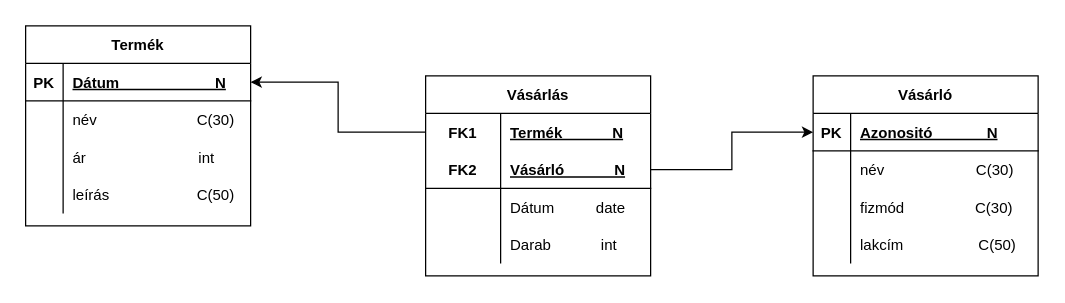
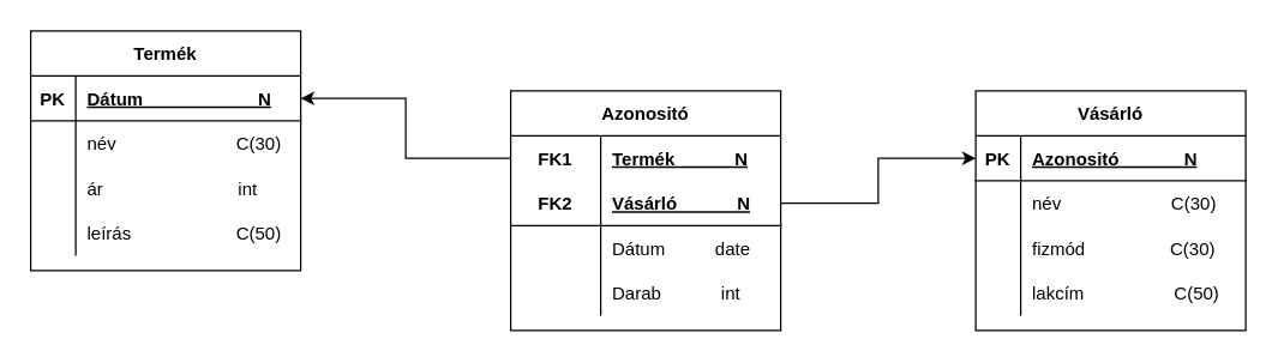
  <mxCell id="0" />
  <mxCell id="1" parent="0" />
  <mxCell id="2" value="Termék" style="shape=table;startSize=30;container=1;collapsible=1;childLayout=tableLayout;fixedRows=1;rowLines=0;fontStyle=1;align=center;resizeLast=1;" vertex="1" parent="1"><mxGeometry x="20" y="20" width="180" height="160" as="geometry" /></mxCell>
  <mxCell id="3" value="" style="shape=tableRow;horizontal=0;startSize=0;swimlaneHead=0;swimlaneBody=0;fillColor=none;collapsible=0;dropTarget=0;points=[[0,0.5],[1,0.5]];portConstraint=eastwest;top=0;left=0;right=0;bottom=1;" vertex="1" parent="2"><mxGeometry y="30" width="180" height="30" as="geometry" /></mxCell>
  <mxCell id="4" value="PK" style="shape=partialRectangle;connectable=0;fillColor=none;top=0;left=0;bottom=0;right=0;fontStyle=1;overflow=hidden;" vertex="1" parent="3"><mxGeometry width="30" height="30" as="geometry"><mxRectangle width="30" height="30" as="alternateBounds" /></mxGeometry></mxCell>
  <mxCell id="5" value="Dátum                       N" style="shape=partialRectangle;connectable=0;fillColor=none;top=0;left=0;bottom=0;right=0;align=left;spacingLeft=6;fontStyle=5;overflow=hidden;" vertex="1" parent="3"><mxGeometry x="30" width="150" height="30" as="geometry"><mxRectangle width="150" height="30" as="alternateBounds" /></mxGeometry></mxCell>
  <mxCell id="6" value="" style="shape=tableRow;horizontal=0;startSize=0;swimlaneHead=0;swimlaneBody=0;fillColor=none;collapsible=0;dropTarget=0;points=[[0,0.5],[1,0.5]];portConstraint=eastwest;top=0;left=0;right=0;bottom=0;" vertex="1" parent="2"><mxGeometry y="60" width="180" height="30" as="geometry" /></mxCell>
  <mxCell id="7" value="" style="shape=partialRectangle;connectable=0;fillColor=none;top=0;left=0;bottom=0;right=0;editable=1;overflow=hidden;" vertex="1" parent="6"><mxGeometry width="30" height="30" as="geometry"><mxRectangle width="30" height="30" as="alternateBounds" /></mxGeometry></mxCell>
  <mxCell id="8" value="név                        C(30)" style="shape=partialRectangle;connectable=0;fillColor=none;top=0;left=0;bottom=0;right=0;align=left;spacingLeft=6;overflow=hidden;" vertex="1" parent="6"><mxGeometry x="30" width="150" height="30" as="geometry"><mxRectangle width="150" height="30" as="alternateBounds" /></mxGeometry></mxCell>
  <mxCell id="9" value="" style="shape=tableRow;horizontal=0;startSize=0;swimlaneHead=0;swimlaneBody=0;fillColor=none;collapsible=0;dropTarget=0;points=[[0,0.5],[1,0.5]];portConstraint=eastwest;top=0;left=0;right=0;bottom=0;" vertex="1" parent="2"><mxGeometry y="90" width="180" height="30" as="geometry" /></mxCell>
  <mxCell id="10" value="" style="shape=partialRectangle;connectable=0;fillColor=none;top=0;left=0;bottom=0;right=0;editable=1;overflow=hidden;" vertex="1" parent="9"><mxGeometry width="30" height="30" as="geometry"><mxRectangle width="30" height="30" as="alternateBounds" /></mxGeometry></mxCell>
  <mxCell id="11" value="ár                           int" style="shape=partialRectangle;connectable=0;fillColor=none;top=0;left=0;bottom=0;right=0;align=left;spacingLeft=6;overflow=hidden;" vertex="1" parent="9"><mxGeometry x="30" width="150" height="30" as="geometry"><mxRectangle width="150" height="30" as="alternateBounds" /></mxGeometry></mxCell>
  <mxCell id="12" value="" style="shape=tableRow;horizontal=0;startSize=0;swimlaneHead=0;swimlaneBody=0;fillColor=none;collapsible=0;dropTarget=0;points=[[0,0.5],[1,0.5]];portConstraint=eastwest;top=0;left=0;right=0;bottom=0;" vertex="1" parent="2"><mxGeometry y="120" width="180" height="30" as="geometry" /></mxCell>
  <mxCell id="13" value="" style="shape=partialRectangle;connectable=0;fillColor=none;top=0;left=0;bottom=0;right=0;editable=1;overflow=hidden;" vertex="1" parent="12"><mxGeometry width="30" height="30" as="geometry"><mxRectangle width="30" height="30" as="alternateBounds" /></mxGeometry></mxCell>
  <mxCell id="14" value="leírás                     C(50)" style="shape=partialRectangle;connectable=0;fillColor=none;top=0;left=0;bottom=0;right=0;align=left;spacingLeft=6;overflow=hidden;" vertex="1" parent="12"><mxGeometry x="30" width="150" height="30" as="geometry"><mxRectangle width="150" height="30" as="alternateBounds" /></mxGeometry></mxCell>
  <mxCell id="15" value="Vásárló" style="shape=table;startSize=30;container=1;collapsible=1;childLayout=tableLayout;fixedRows=1;rowLines=0;fontStyle=1;align=center;resizeLast=1;" vertex="1" parent="1"><mxGeometry x="650" y="60" width="180" height="160" as="geometry" /></mxCell>
  <mxCell id="16" value="" style="shape=tableRow;horizontal=0;startSize=0;swimlaneHead=0;swimlaneBody=0;fillColor=none;collapsible=0;dropTarget=0;points=[[0,0.5],[1,0.5]];portConstraint=eastwest;top=0;left=0;right=0;bottom=1;" vertex="1" parent="15"><mxGeometry y="30" width="180" height="30" as="geometry" /></mxCell>
  <mxCell id="17" value="PK" style="shape=partialRectangle;connectable=0;fillColor=none;top=0;left=0;bottom=0;right=0;fontStyle=1;overflow=hidden;" vertex="1" parent="16"><mxGeometry width="30" height="30" as="geometry"><mxRectangle width="30" height="30" as="alternateBounds" /></mxGeometry></mxCell>
  <mxCell id="18" value="Azonositó             N" style="shape=partialRectangle;connectable=0;fillColor=none;top=0;left=0;bottom=0;right=0;align=left;spacingLeft=6;fontStyle=5;overflow=hidden;" vertex="1" parent="16"><mxGeometry x="30" width="150" height="30" as="geometry"><mxRectangle width="150" height="30" as="alternateBounds" /></mxGeometry></mxCell>
  <mxCell id="19" value="" style="shape=tableRow;horizontal=0;startSize=0;swimlaneHead=0;swimlaneBody=0;fillColor=none;collapsible=0;dropTarget=0;points=[[0,0.5],[1,0.5]];portConstraint=eastwest;top=0;left=0;right=0;bottom=0;" vertex="1" parent="15"><mxGeometry y="60" width="180" height="30" as="geometry" /></mxCell>
  <mxCell id="20" value="" style="shape=partialRectangle;connectable=0;fillColor=none;top=0;left=0;bottom=0;right=0;editable=1;overflow=hidden;" vertex="1" parent="19"><mxGeometry width="30" height="30" as="geometry"><mxRectangle width="30" height="30" as="alternateBounds" /></mxGeometry></mxCell>
  <mxCell id="21" value="név                      C(30)" style="shape=partialRectangle;connectable=0;fillColor=none;top=0;left=0;bottom=0;right=0;align=left;spacingLeft=6;overflow=hidden;" vertex="1" parent="19"><mxGeometry x="30" width="150" height="30" as="geometry"><mxRectangle width="150" height="30" as="alternateBounds" /></mxGeometry></mxCell>
  <mxCell id="22" value="" style="shape=tableRow;horizontal=0;startSize=0;swimlaneHead=0;swimlaneBody=0;fillColor=none;collapsible=0;dropTarget=0;points=[[0,0.5],[1,0.5]];portConstraint=eastwest;top=0;left=0;right=0;bottom=0;" vertex="1" parent="15"><mxGeometry y="90" width="180" height="30" as="geometry" /></mxCell>
  <mxCell id="23" value="" style="shape=partialRectangle;connectable=0;fillColor=none;top=0;left=0;bottom=0;right=0;editable=1;overflow=hidden;" vertex="1" parent="22"><mxGeometry width="30" height="30" as="geometry"><mxRectangle width="30" height="30" as="alternateBounds" /></mxGeometry></mxCell>
  <mxCell id="24" value="fizmód                 C(30)" style="shape=partialRectangle;connectable=0;fillColor=none;top=0;left=0;bottom=0;right=0;align=left;spacingLeft=6;overflow=hidden;" vertex="1" parent="22"><mxGeometry x="30" width="150" height="30" as="geometry"><mxRectangle width="150" height="30" as="alternateBounds" /></mxGeometry></mxCell>
  <mxCell id="25" value="" style="shape=tableRow;horizontal=0;startSize=0;swimlaneHead=0;swimlaneBody=0;fillColor=none;collapsible=0;dropTarget=0;points=[[0,0.5],[1,0.5]];portConstraint=eastwest;top=0;left=0;right=0;bottom=0;" vertex="1" parent="15"><mxGeometry y="120" width="180" height="30" as="geometry" /></mxCell>
  <mxCell id="26" value="" style="shape=partialRectangle;connectable=0;fillColor=none;top=0;left=0;bottom=0;right=0;editable=1;overflow=hidden;" vertex="1" parent="25"><mxGeometry width="30" height="30" as="geometry"><mxRectangle width="30" height="30" as="alternateBounds" /></mxGeometry></mxCell>
  <mxCell id="27" value="lakcím                  C(50)" style="shape=partialRectangle;connectable=0;fillColor=none;top=0;left=0;bottom=0;right=0;align=left;spacingLeft=6;overflow=hidden;" vertex="1" parent="25"><mxGeometry x="30" width="150" height="30" as="geometry"><mxRectangle width="150" height="30" as="alternateBounds" /></mxGeometry></mxCell>
- <mxCell id="28" value="Vásárlás" style="shape=table;startSize=30;container=1;collapsible=1;childLayout=tableLayout;fixedRows=1;rowLines=0;fontStyle=1;align=center;resizeLast=1;" vertex="1" parent="1"><mxGeometry x="340" y="60" width="180" height="160" as="geometry" /></mxCell>
+ <mxCell id="28" value="Azonositó" style="shape=table;startSize=30;container=1;collapsible=1;childLayout=tableLayout;fixedRows=1;rowLines=0;fontStyle=1;align=center;resizeLast=1;" vertex="1" parent="1"><mxGeometry x="340" y="60" width="180" height="160" as="geometry" /></mxCell>
  <mxCell id="29" value="" style="shape=tableRow;horizontal=0;startSize=0;swimlaneHead=0;swimlaneBody=0;fillColor=none;collapsible=0;dropTarget=0;points=[[0,0.5],[1,0.5]];portConstraint=eastwest;top=0;left=0;right=0;bottom=0;" vertex="1" parent="28"><mxGeometry y="30" width="180" height="30" as="geometry" /></mxCell>
  <mxCell id="30" value="FK1" style="shape=partialRectangle;connectable=0;fillColor=none;top=0;left=0;bottom=0;right=0;fontStyle=1;overflow=hidden;" vertex="1" parent="29"><mxGeometry width="60" height="30" as="geometry"><mxRectangle width="60" height="30" as="alternateBounds" /></mxGeometry></mxCell>
  <mxCell id="31" value="Termék            N" style="shape=partialRectangle;connectable=0;fillColor=none;top=0;left=0;bottom=0;right=0;align=left;spacingLeft=6;fontStyle=5;overflow=hidden;" vertex="1" parent="29"><mxGeometry x="60" width="120" height="30" as="geometry"><mxRectangle width="120" height="30" as="alternateBounds" /></mxGeometry></mxCell>
  <mxCell id="32" value="" style="shape=tableRow;horizontal=0;startSize=0;swimlaneHead=0;swimlaneBody=0;fillColor=none;collapsible=0;dropTarget=0;points=[[0,0.5],[1,0.5]];portConstraint=eastwest;top=0;left=0;right=0;bottom=1;" vertex="1" parent="28"><mxGeometry y="60" width="180" height="30" as="geometry" /></mxCell>
  <mxCell id="33" value="FK2" style="shape=partialRectangle;connectable=0;fillColor=none;top=0;left=0;bottom=0;right=0;fontStyle=1;overflow=hidden;" vertex="1" parent="32"><mxGeometry width="60" height="30" as="geometry"><mxRectangle width="60" height="30" as="alternateBounds" /></mxGeometry></mxCell>
  <mxCell id="34" value="Vásárló            N" style="shape=partialRectangle;connectable=0;fillColor=none;top=0;left=0;bottom=0;right=0;align=left;spacingLeft=6;fontStyle=5;overflow=hidden;" vertex="1" parent="32"><mxGeometry x="60" width="120" height="30" as="geometry"><mxRectangle width="120" height="30" as="alternateBounds" /></mxGeometry></mxCell>
  <mxCell id="35" value="" style="shape=tableRow;horizontal=0;startSize=0;swimlaneHead=0;swimlaneBody=0;fillColor=none;collapsible=0;dropTarget=0;points=[[0,0.5],[1,0.5]];portConstraint=eastwest;top=0;left=0;right=0;bottom=0;" vertex="1" parent="28"><mxGeometry y="90" width="180" height="30" as="geometry" /></mxCell>
  <mxCell id="36" value="" style="shape=partialRectangle;connectable=0;fillColor=none;top=0;left=0;bottom=0;right=0;editable=1;overflow=hidden;" vertex="1" parent="35"><mxGeometry width="60" height="30" as="geometry"><mxRectangle width="60" height="30" as="alternateBounds" /></mxGeometry></mxCell>
  <mxCell id="37" value="Dátum          date" style="shape=partialRectangle;connectable=0;fillColor=none;top=0;left=0;bottom=0;right=0;align=left;spacingLeft=6;overflow=hidden;" vertex="1" parent="35"><mxGeometry x="60" width="120" height="30" as="geometry"><mxRectangle width="120" height="30" as="alternateBounds" /></mxGeometry></mxCell>
  <mxCell id="38" value="" style="shape=tableRow;horizontal=0;startSize=0;swimlaneHead=0;swimlaneBody=0;fillColor=none;collapsible=0;dropTarget=0;points=[[0,0.5],[1,0.5]];portConstraint=eastwest;top=0;left=0;right=0;bottom=0;" vertex="1" parent="28"><mxGeometry y="120" width="180" height="30" as="geometry" /></mxCell>
  <mxCell id="39" value="" style="shape=partialRectangle;connectable=0;fillColor=none;top=0;left=0;bottom=0;right=0;editable=1;overflow=hidden;" vertex="1" parent="38"><mxGeometry width="60" height="30" as="geometry"><mxRectangle width="60" height="30" as="alternateBounds" /></mxGeometry></mxCell>
  <mxCell id="40" value="Darab            int" style="shape=partialRectangle;connectable=0;fillColor=none;top=0;left=0;bottom=0;right=0;align=left;spacingLeft=6;overflow=hidden;" vertex="1" parent="38"><mxGeometry x="60" width="120" height="30" as="geometry"><mxRectangle width="120" height="30" as="alternateBounds" /></mxGeometry></mxCell>
  <mxCell id="41" style="edgeStyle=orthogonalEdgeStyle;rounded=0;orthogonalLoop=1;jettySize=auto;html=1;entryX=1;entryY=0.5;entryDx=0;entryDy=0;" edge="1" parent="1" source="29" target="3"><mxGeometry relative="1" as="geometry" /></mxCell>
  <mxCell id="42" style="edgeStyle=orthogonalEdgeStyle;rounded=0;orthogonalLoop=1;jettySize=auto;html=1;entryX=0;entryY=0.5;entryDx=0;entryDy=0;" edge="1" parent="1" source="32" target="16"><mxGeometry relative="1" as="geometry" /></mxCell>
